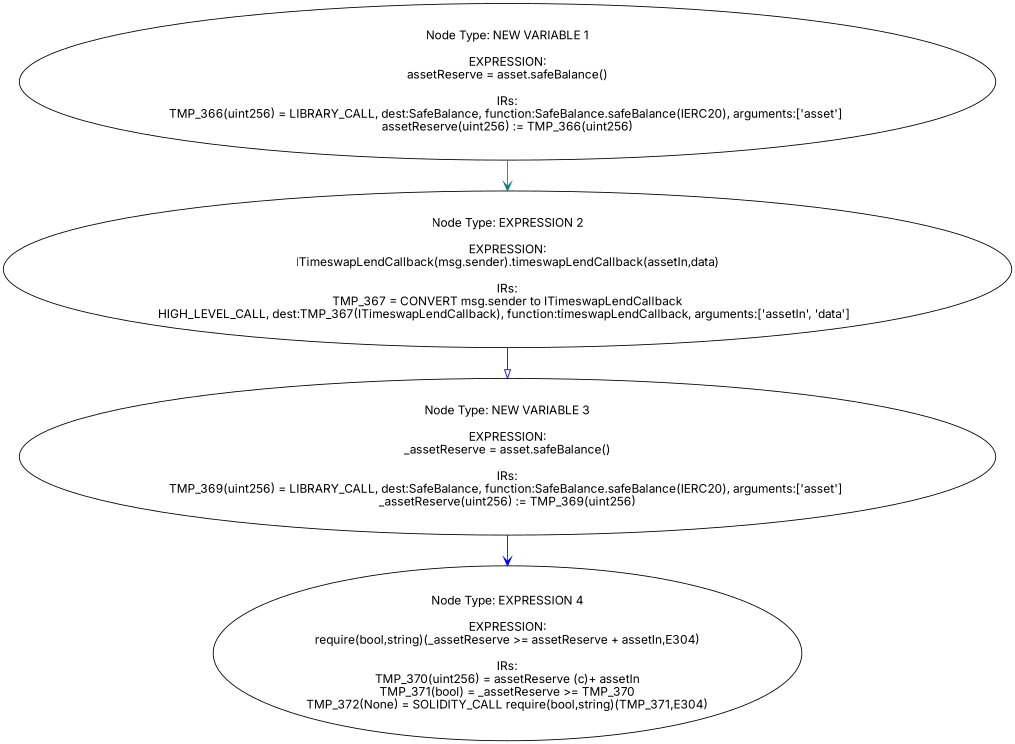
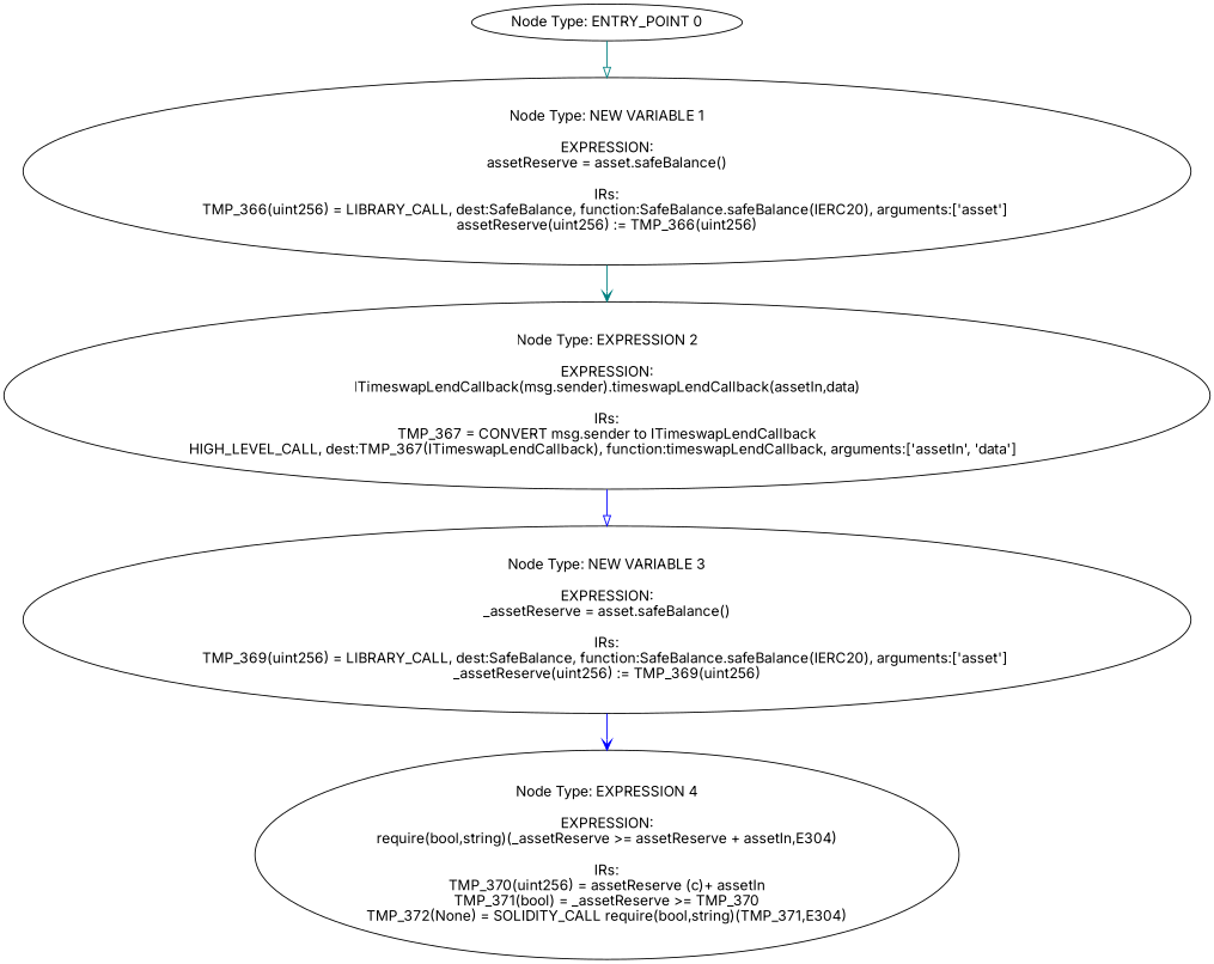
  digraph {
    fontname=Inter
    node [fontname=Inter]
    edge [color=teal arrowhead=onormal fontname=Inter]
+   n1 [label="Node Type: ENTRY_POINT 0\n"]
    n2 [label="Node Type: NEW VARIABLE 1\n\nEXPRESSION:\nassetReserve = asset.safeBalance()\n\nIRs:\nTMP_366(uint256) = LIBRARY_CALL, dest:SafeBalance, function:SafeBalance.safeBalance(IERC20), arguments:['asset'] \nassetReserve(uint256) := TMP_366(uint256)"]
    n3 [label="Node Type: EXPRESSION 2\n\nEXPRESSION:\nITimeswapLendCallback(msg.sender).timeswapLendCallback(assetIn,data)\n\nIRs:\nTMP_367 = CONVERT msg.sender to ITimeswapLendCallback\nHIGH_LEVEL_CALL, dest:TMP_367(ITimeswapLendCallback), function:timeswapLendCallback, arguments:['assetIn', 'data']  "]
    n4 [label="Node Type: NEW VARIABLE 3\n\nEXPRESSION:\n_assetReserve = asset.safeBalance()\n\nIRs:\nTMP_369(uint256) = LIBRARY_CALL, dest:SafeBalance, function:SafeBalance.safeBalance(IERC20), arguments:['asset'] \n_assetReserve(uint256) := TMP_369(uint256)"]
    n5 [label="Node Type: EXPRESSION 4\n\nEXPRESSION:\nrequire(bool,string)(_assetReserve >= assetReserve + assetIn,E304)\n\nIRs:\nTMP_370(uint256) = assetReserve (c)+ assetIn\nTMP_371(bool) = _assetReserve >= TMP_370\nTMP_372(None) = SOLIDITY_CALL require(bool,string)(TMP_371,E304)"]
+   n1 -> n2
    n2 -> n3 [arrowhead=vee]
    n3 -> n4 [color=blue]
    n4 -> n5 [color=blue arrowhead=vee]
  }
